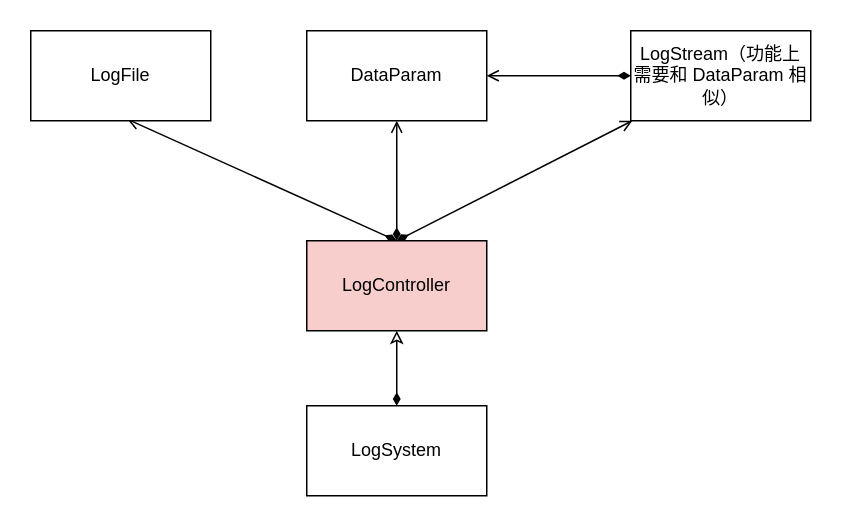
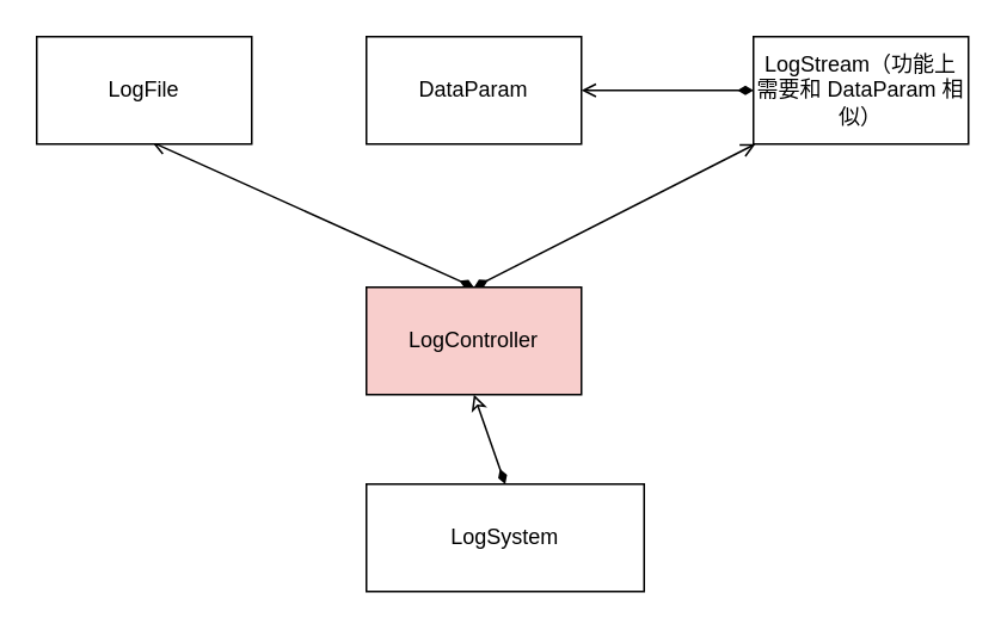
  <mxCell id="0" />
  <mxCell id="1" parent="0" />
  <mxCell id="2" value="DataParam" style="rounded=0;whiteSpace=wrap;html=1;" parent="1" vertex="1"><mxGeometry x="204" y="20" width="120" height="60" as="geometry" /></mxCell>
- <mxCell id="3" style="rounded=0;orthogonalLoop=1;jettySize=auto;html=1;entryX=0.5;entryY=1;entryDx=0;entryDy=0;startArrow=diamondThin;startFill=1;endArrow=open;endFill=0;exitX=0.5;exitY=0;exitDx=0;exitDy=0;" parent="1" source="6" target="2" edge="1"><mxGeometry relative="1" as="geometry" /></mxCell>
  <mxCell id="4" value="" style="rounded=0;orthogonalLoop=1;jettySize=auto;html=1;startArrow=diamondThin;startFill=1;endArrow=open;endFill=0;exitX=0.5;exitY=0;exitDx=0;exitDy=0;entryX=0.537;entryY=0.983;entryDx=0;entryDy=0;entryPerimeter=0;exitPerimeter=0;" parent="1" source="6" target="7" edge="1"><mxGeometry relative="1" as="geometry" /></mxCell>
  <mxCell id="5" style="rounded=0;orthogonalLoop=1;jettySize=auto;html=1;startArrow=diamondThin;startFill=1;endArrow=open;endFill=0;exitX=0.5;exitY=0;exitDx=0;exitDy=0;" edge="1" parent="1" source="6" target="11"><mxGeometry relative="1" as="geometry" /></mxCell>
  <mxCell id="6" value="LogController" style="whiteSpace=wrap;html=1;rounded=0;fillColor=#f8cecc;" parent="1" vertex="1"><mxGeometry x="204" y="160" width="120" height="60" as="geometry" /></mxCell>
  <mxCell id="7" value="LogFile" style="whiteSpace=wrap;html=1;rounded=0;" parent="1" vertex="1"><mxGeometry x="20" y="20" width="120" height="60" as="geometry" /></mxCell>
  <mxCell id="8" style="rounded=0;orthogonalLoop=1;jettySize=auto;html=1;entryX=0.5;entryY=1;entryDx=0;entryDy=0;startArrow=diamondThin;startFill=1;endArrow=classic;endFill=0;exitX=0.5;exitY=0;exitDx=0;exitDy=0;" parent="1" source="9" target="6" edge="1"><mxGeometry relative="1" as="geometry" /></mxCell>
- <mxCell id="9" value="LogSystem" style="whiteSpace=wrap;html=1;rounded=0;" parent="1" vertex="1"><mxGeometry x="204" y="270" width="120" height="60" as="geometry" /></mxCell>
+ <mxCell id="9" value="LogSystem" style="whiteSpace=wrap;html=1;rounded=0;" parent="1" vertex="1"><mxGeometry x="204" y="270" width="155" height="60" as="geometry" /></mxCell>
  <mxCell id="10" style="rounded=0;orthogonalLoop=1;jettySize=auto;html=1;entryX=1;entryY=0.5;entryDx=0;entryDy=0;startArrow=diamondThin;startFill=1;endArrow=open;endFill=0;" edge="1" parent="1" source="11" target="2"><mxGeometry relative="1" as="geometry" /></mxCell>
  <mxCell id="11" value="LogStream（功能上需要和 DataParam 相似）" style="whiteSpace=wrap;html=1;rounded=0;" vertex="1" parent="1"><mxGeometry x="420" y="20" width="120" height="60" as="geometry" /></mxCell>
